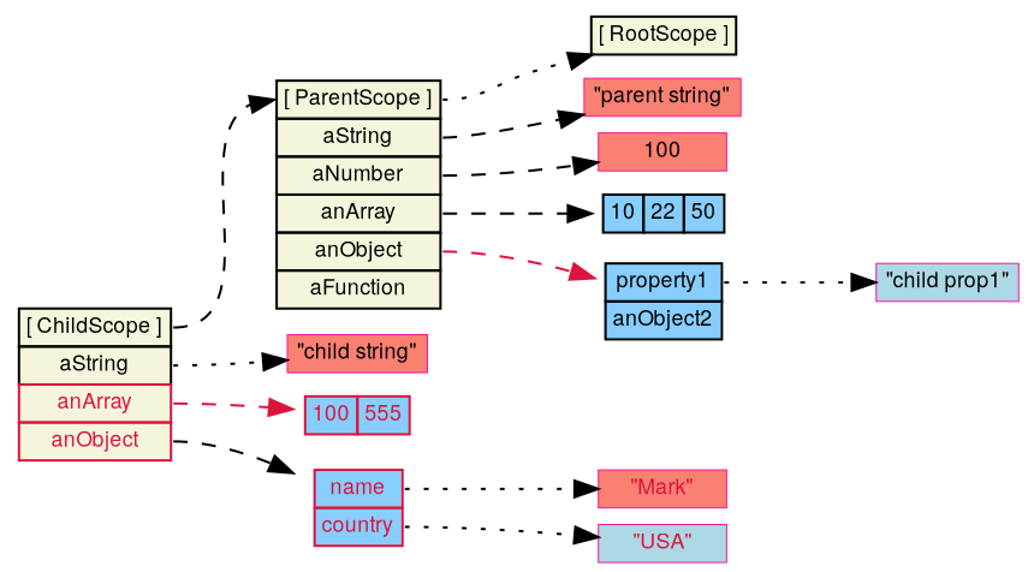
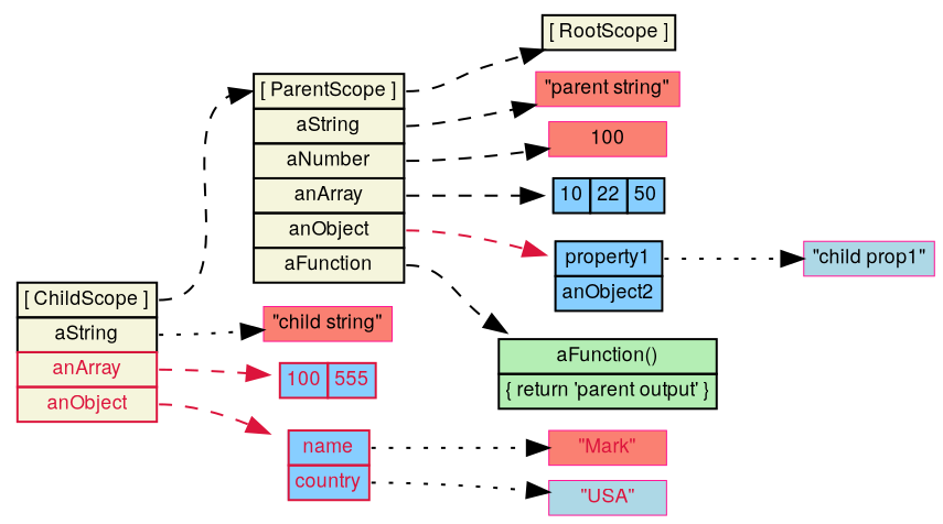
  digraph {
    nodesep=0.1
    rankdir=LR
    node [fontname="Helvetica,Sans" fontsize=9 margin="0.05, 0.04" penwidth=0.5 shape=plaintext]
    edge [style=dashed tailport=proto]
    n1 [height=0.2 label=<<table bgcolor="beige" border="0" cellborder="1" cellpadding="2" cellspacing="0">   <tr><td port="proto">[ RootScope ]</td></tr></table>>]
    n2 [height=0.2 label=<<table bgcolor="beige" border="0" cellborder="1" cellpadding="2" cellspacing="0">   <tr><td port="proto">[ ParentScope ]</td></tr>   <tr><td port="aString">aString</td></tr>   <tr><td port="aNumber">aNumber</td></tr>   <tr><td port="anArray">anArray</td></tr>   <tr><td port="anObject">anObject</td></tr>   <tr><td port="aFunction">aFunction</td></tr>   </table>>]
    n3 [height=0.2 label=<<table bgcolor="skyblue1" border="0" cellborder="1" cellpadding="2" cellspacing="0">   <tr><td port="index0">10</td><td>22</td><td>50</td></tr></table>>]
    n4 [height=0.2 label=<<table bgcolor="skyblue1" border="0" cellborder="1" cellpadding="2" cellspacing="0">   <tr><td port="prop1">property1</td></tr>   <tr><td port="prop2">anObject2</td></tr></table>>]
+   n5 [height=0.2 label=<<table bgcolor="darkseagreen2" border="0" cellborder="1" cellpadding="2" cellspacing="0">   <tr><td>aFunction()</td></tr>   <tr><td>{ return 'parent output' }</td></tr></table>>]
    n6 [color=deeppink fillcolor=salmon height=0.2 label="\"parent string\"" shape=box style=filled]
    n7 [color=deeppink fillcolor=salmon height=0.2 label=100 shape=box style=filled]
    n8 [color=deeppink fillcolor=lightblue height=0.2 label="\"child prop1\"" shape=box style=filled]
    n9 [height=0.2 label=<<table bgcolor="beige" border="0" cellborder="1" cellpadding="2" cellspacing="0">   <tr><td port="proto">[ ChildScope ]</td></tr>   <tr><td port="aString">aString</td></tr>   <tr><td port="anArray" color="crimson"><font color="crimson">anArray</font></td></tr>   <tr><td port="anObject" color="crimson"><font color="crimson">anObject</font></td></tr>   </table>>]
    n10 [height=0.2 label=<<table bgcolor="skyblue1" color="crimson" border="0" cellborder="1" cellpadding="2" cellspacing="0">   <tr>     <td port="index0"><font color="crimson"><font point-size="9">100</font></font></td>     <td><font color="crimson">555</font></td></tr></table>>]
    n11 [height=0.2 label=<<table bgcolor="skyblue1" color="crimson" border="0" cellborder="1" cellpadding="2" cellspacing="0">   <tr><td port="name" cellspacing="1"><font color="crimson"><font point-size="9">name</font></font></td></tr>   <tr><td port="country"><font color="crimson">country</font></td></tr></table>>]
    n12 [color=deeppink fillcolor=salmon height=0.2 label="\"child string\"" shape=box style=filled]
    n13 [color=deeppink fillcolor=salmon fontcolor=crimson height=0.2 label="\"Mark\"" shape=box style=filled]
    n14 [color=deeppink fillcolor=lightblue fontcolor=crimson height=0.2 label="\"USA\"" shape=box style=filled]
-   n2 -> n1 [headport=proto style=dotted]
+   n2 -> n1 [headport=proto]
    n2 -> n3 [tailport=anArray]
    n2 -> n4 [color=crimson tailport=anObject]
+   n2 -> n5 [tailport=aFunction]
    n2 -> n6 [tailport=aString]
    n2 -> n7 [tailport=aNumber]
    n4 -> n8 [style=dotted tailport=prop1]
    n9 -> n2 [headport=proto]
    n9 -> n10 [color=crimson tailport=anArray]
-   n9 -> n11 [color=black tailport=anObject]
+   n9 -> n11 [color=crimson tailport=anObject]
    n9 -> n12 [style=dotted tailport=aString]
    n11 -> n13 [style=dotted tailport=name]
    n11 -> n14 [style=dotted tailport=country]
  }
